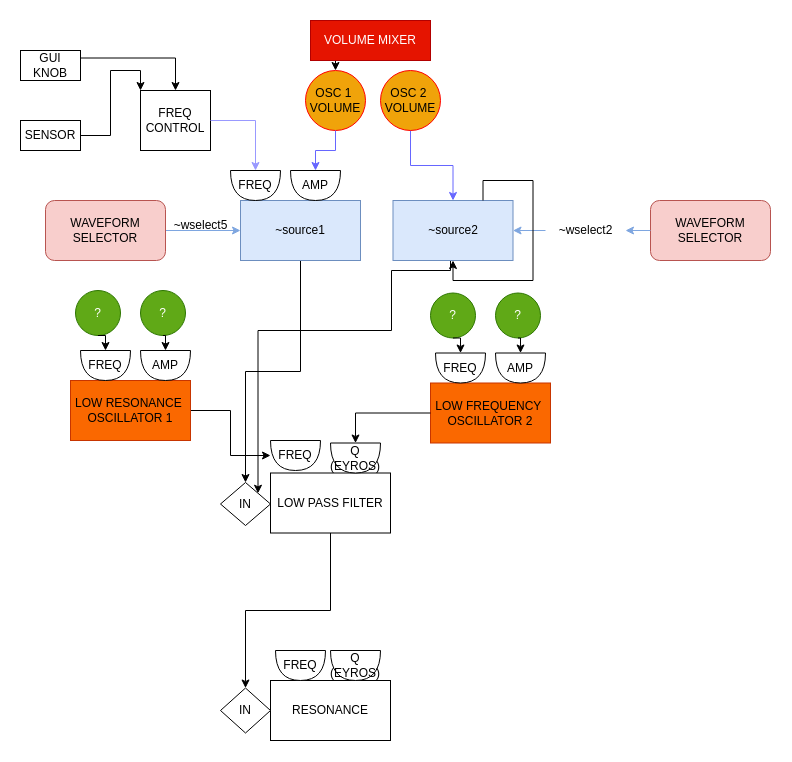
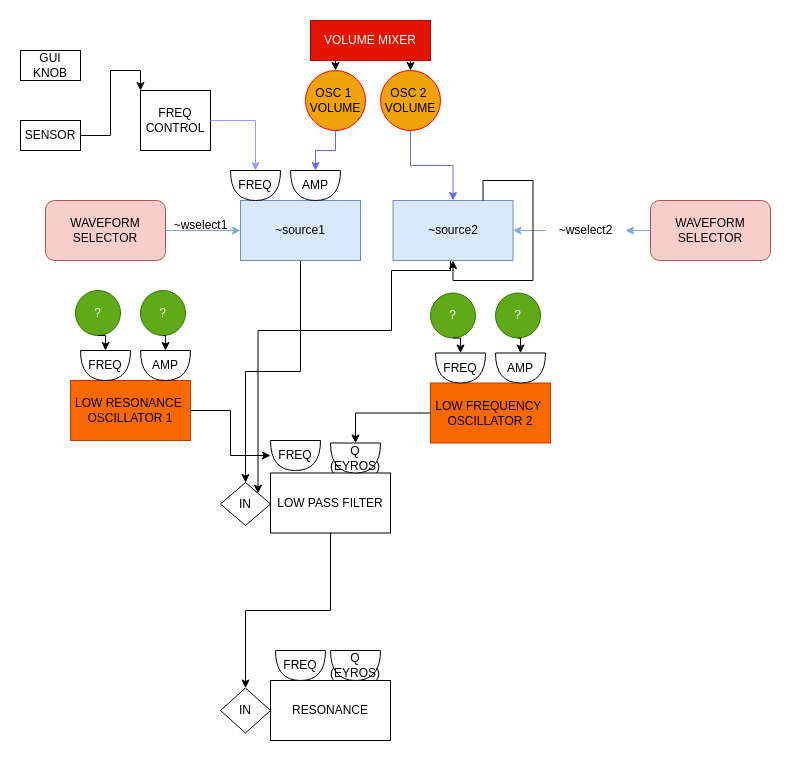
  <mxCell id="0" />
  <mxCell id="1" parent="0" />
  <mxCell id="2" style="edgeStyle=orthogonalEdgeStyle;rounded=0;orthogonalLoop=1;jettySize=auto;html=1;entryX=0.5;entryY=0;entryDx=0;entryDy=0;" edge="1" parent="1" source="3" target="29"><mxGeometry relative="1" as="geometry" /></mxCell>
  <mxCell id="3" value="~source1" style="rounded=0;whiteSpace=wrap;html=1;fillColor=#dae8fc;strokeColor=#6c8ebf;" vertex="1" parent="1"><mxGeometry x="240" y="200" width="120" height="60" as="geometry" /></mxCell>
  <mxCell id="4" style="edgeStyle=orthogonalEdgeStyle;rounded=0;orthogonalLoop=1;jettySize=auto;html=1;entryX=1;entryY=0;entryDx=0;entryDy=0;" edge="1" parent="1" source="5" target="29"><mxGeometry relative="1" as="geometry"><mxPoint x="390" y="350" as="targetPoint" /><Array as="points"><mxPoint x="450" y="270" /><mxPoint x="391" y="270" /><mxPoint x="391" y="330" /><mxPoint x="258" y="330" /></Array></mxGeometry></mxCell>
  <mxCell id="5" value="~source2" style="rounded=0;whiteSpace=wrap;html=1;fillColor=#dae8fc;strokeColor=#6c8ebf;" vertex="1" parent="1"><mxGeometry x="392.5" y="200" width="120" height="60" as="geometry" /></mxCell>
  <mxCell id="6" style="edgeStyle=orthogonalEdgeStyle;rounded=0;orthogonalLoop=1;jettySize=auto;html=1;exitX=0.25;exitY=1;exitDx=0;exitDy=0;entryX=0.5;entryY=0;entryDx=0;entryDy=0;" edge="1" parent="1" source="8" target="9"><mxGeometry relative="1" as="geometry" /></mxCell>
+ <mxCell id="7" style="edgeStyle=orthogonalEdgeStyle;rounded=0;orthogonalLoop=1;jettySize=auto;html=1;exitX=0.75;exitY=1;exitDx=0;exitDy=0;entryX=0.5;entryY=0;entryDx=0;entryDy=0;" edge="1" parent="1" source="8" target="11"><mxGeometry relative="1" as="geometry" /></mxCell>
  <mxCell id="8" value="VOLUME MIXER" style="rounded=0;whiteSpace=wrap;html=1;fillColor=#e51400;strokeColor=#B20000;fontColor=#ffffff;" vertex="1" parent="1"><mxGeometry x="310" width="120" height="40" as="geometry" y="20" /></mxCell>
  <mxCell id="9" value="OSC 1&amp;nbsp;&lt;div&gt;VOLUME&lt;/div&gt;" style="ellipse;whiteSpace=wrap;html=1;aspect=fixed;fillColor=#f0a30a;fontColor=#000000;strokeColor=#FF0000;" vertex="1" parent="1"><mxGeometry x="305" y="70" width="60" height="60" as="geometry" /></mxCell>
  <mxCell id="10" style="edgeStyle=orthogonalEdgeStyle;rounded=0;orthogonalLoop=1;jettySize=auto;html=1;entryX=0.5;entryY=0;entryDx=0;entryDy=0;strokeColor=#6666FF;" edge="1" parent="1" source="11" target="5"><mxGeometry relative="1" as="geometry" /></mxCell>
  <mxCell id="11" value="OSC 2&amp;nbsp;&lt;div&gt;VOLUME&lt;/div&gt;" style="ellipse;whiteSpace=wrap;html=1;aspect=fixed;fillColor=#f0a30a;fontColor=#000000;strokeColor=#FF0000;" vertex="1" parent="1"><mxGeometry x="380" y="70" width="60" height="60" as="geometry" /></mxCell>
  <mxCell id="12" style="edgeStyle=orthogonalEdgeStyle;rounded=0;orthogonalLoop=1;jettySize=auto;html=1;exitX=1;exitY=0.5;exitDx=0;exitDy=0;strokeColor=#7EA6E0;" edge="1" parent="1" source="13" target="3"><mxGeometry relative="1" as="geometry" /></mxCell>
  <mxCell id="13" value="WAVEFORM&lt;div&gt;SELECTOR&lt;/div&gt;" style="rounded=1;whiteSpace=wrap;html=1;fillColor=#f8cecc;strokeColor=#b85450;" vertex="1" parent="1"><mxGeometry x="45" y="200" width="120" height="60" as="geometry" /></mxCell>
  <mxCell id="14" style="edgeStyle=orthogonalEdgeStyle;rounded=0;orthogonalLoop=1;jettySize=auto;html=1;exitX=0;exitY=0.5;exitDx=0;exitDy=0;entryX=1;entryY=0.5;entryDx=0;entryDy=0;strokeColor=#7EA6E0;" edge="1" parent="1" source="54" target="5"><mxGeometry relative="1" as="geometry" /></mxCell>
  <mxCell id="15" value="&lt;div&gt;WAVEFORM&lt;/div&gt;&lt;div&gt;SELECTOR&lt;/div&gt;" style="rounded=1;whiteSpace=wrap;html=1;fillColor=#f8cecc;strokeColor=#b85450;" vertex="1" parent="1"><mxGeometry x="650" y="200" width="120" height="60" as="geometry" /></mxCell>
  <mxCell id="16" value="?" style="ellipse;whiteSpace=wrap;html=1;aspect=fixed;fillColor=#60a917;fontColor=#ffffff;strokeColor=#2D7600;" vertex="1" parent="1"><mxGeometry x="75" y="290" width="45" height="45" as="geometry" /></mxCell>
  <mxCell id="17" style="edgeStyle=orthogonalEdgeStyle;rounded=0;orthogonalLoop=1;jettySize=auto;html=1;" edge="1" parent="1" source="18" target="37"><mxGeometry relative="1" as="geometry" /></mxCell>
  <mxCell id="18" value="LOW RESONANCE&amp;nbsp;&lt;div&gt;OSCILLATOR 1&lt;/div&gt;" style="rounded=0;whiteSpace=wrap;html=1;fillColor=#fa6800;fontColor=#000000;strokeColor=#C73500;" vertex="1" parent="1"><mxGeometry x="70" y="380" width="120" height="60" as="geometry" /></mxCell>
  <mxCell id="19" style="edgeStyle=orthogonalEdgeStyle;rounded=0;orthogonalLoop=1;jettySize=auto;html=1;exitX=0.5;exitY=1;exitDx=0;exitDy=0;" edge="1" parent="1"><mxGeometry relative="1" as="geometry"><mxPoint x="275" y="390" as="sourcePoint" /><mxPoint x="275" y="390" as="targetPoint" /></mxGeometry></mxCell>
  <mxCell id="20" value="FREQ" style="shape=or;whiteSpace=wrap;html=1;direction=south;" vertex="1" parent="1"><mxGeometry x="230" y="170" width="50" height="30" as="geometry" /></mxCell>
  <mxCell id="21" value="AMP" style="shape=or;whiteSpace=wrap;html=1;direction=south;" vertex="1" parent="1"><mxGeometry x="290" y="170" width="50" height="30" as="geometry" /></mxCell>
  <mxCell id="22" style="edgeStyle=orthogonalEdgeStyle;rounded=0;orthogonalLoop=1;jettySize=auto;html=1;exitX=0.5;exitY=1;exitDx=0;exitDy=0;entryX=0;entryY=0.5;entryDx=0;entryDy=0;entryPerimeter=0;strokeColor=#6666FF;" edge="1" parent="1" source="9" target="21"><mxGeometry relative="1" as="geometry" /></mxCell>
  <mxCell id="23" value="FREQ CONTROL" style="rounded=0;whiteSpace=wrap;html=1;" vertex="1" parent="1"><mxGeometry x="140" y="90" width="70" height="60" as="geometry" /></mxCell>
  <mxCell id="24" style="edgeStyle=orthogonalEdgeStyle;rounded=0;orthogonalLoop=1;jettySize=auto;html=1;entryX=0;entryY=0.5;entryDx=0;entryDy=0;entryPerimeter=0;strokeColor=#9999FF;" edge="1" parent="1" source="23" target="20"><mxGeometry relative="1" as="geometry" /></mxCell>
- <mxCell id="25" style="edgeStyle=orthogonalEdgeStyle;rounded=0;orthogonalLoop=1;jettySize=auto;html=1;exitX=1;exitY=0.25;exitDx=0;exitDy=0;entryX=0.5;entryY=0;entryDx=0;entryDy=0;" edge="1" parent="1" source="26" target="23"><mxGeometry relative="1" as="geometry" /></mxCell>
  <mxCell id="26" value="GUI KNOB" style="rounded=0;whiteSpace=wrap;html=1;" vertex="1" parent="1"><mxGeometry x="20" y="50" width="60" height="30" as="geometry" /></mxCell>
  <mxCell id="27" style="edgeStyle=orthogonalEdgeStyle;rounded=0;orthogonalLoop=1;jettySize=auto;html=1;exitX=1;exitY=0.5;exitDx=0;exitDy=0;entryX=0;entryY=0;entryDx=0;entryDy=0;" edge="1" parent="1" source="28" target="23"><mxGeometry relative="1" as="geometry" /></mxCell>
  <mxCell id="28" value="SENSOR" style="rounded=0;whiteSpace=wrap;html=1;" vertex="1" parent="1"><mxGeometry x="20" y="120" width="60" height="30" as="geometry" /></mxCell>
  <mxCell id="29" value="IN" style="rhombus;whiteSpace=wrap;html=1;" vertex="1" parent="1"><mxGeometry x="220" y="482" width="50" height="43" as="geometry" /></mxCell>
  <mxCell id="30" value="FREQ" style="shape=or;whiteSpace=wrap;html=1;direction=south;" vertex="1" parent="1"><mxGeometry x="80" y="350" width="50" height="30" as="geometry" /></mxCell>
  <mxCell id="31" value="AMP" style="shape=or;whiteSpace=wrap;html=1;direction=south;" vertex="1" parent="1"><mxGeometry x="140" y="350" width="50" height="30" as="geometry" /></mxCell>
  <mxCell id="32" value="?" style="ellipse;whiteSpace=wrap;html=1;aspect=fixed;fillColor=#60a917;fontColor=#ffffff;strokeColor=#2D7600;" vertex="1" parent="1"><mxGeometry x="140" y="290" width="45" height="45" as="geometry" /></mxCell>
  <mxCell id="33" style="edgeStyle=orthogonalEdgeStyle;rounded=0;orthogonalLoop=1;jettySize=auto;html=1;exitX=0.5;exitY=1;exitDx=0;exitDy=0;entryX=0;entryY=0.5;entryDx=0;entryDy=0;entryPerimeter=0;" edge="1" parent="1" source="32" target="31"><mxGeometry relative="1" as="geometry" /></mxCell>
  <mxCell id="34" style="edgeStyle=orthogonalEdgeStyle;rounded=0;orthogonalLoop=1;jettySize=auto;html=1;exitX=0.5;exitY=1;exitDx=0;exitDy=0;entryX=0;entryY=0.5;entryDx=0;entryDy=0;entryPerimeter=0;" edge="1" parent="1" source="16" target="30"><mxGeometry relative="1" as="geometry" /></mxCell>
  <mxCell id="35" style="edgeStyle=orthogonalEdgeStyle;rounded=0;orthogonalLoop=1;jettySize=auto;html=1;exitX=0.5;exitY=1;exitDx=0;exitDy=0;entryX=0.5;entryY=0;entryDx=0;entryDy=0;" edge="1" parent="1" source="36" target="48"><mxGeometry relative="1" as="geometry" /></mxCell>
  <mxCell id="36" value="LOW PASS FILTER" style="rounded=0;whiteSpace=wrap;html=1;" vertex="1" parent="1"><mxGeometry x="270" y="472.5" width="120" height="60" as="geometry" /></mxCell>
  <mxCell id="37" value="FREQ" style="shape=or;whiteSpace=wrap;html=1;direction=south;" vertex="1" parent="1"><mxGeometry x="270" y="440" width="50" height="30" as="geometry" /></mxCell>
  <mxCell id="38" value="Q (EYROS)" style="shape=or;whiteSpace=wrap;html=1;direction=south;" vertex="1" parent="1"><mxGeometry x="330" y="442.5" width="50" height="30" as="geometry" /></mxCell>
  <mxCell id="39" value="?" style="ellipse;whiteSpace=wrap;html=1;aspect=fixed;fillColor=#60a917;fontColor=#ffffff;strokeColor=#2D7600;" vertex="1" parent="1"><mxGeometry x="430" y="292.5" width="45" height="45" as="geometry" /></mxCell>
  <mxCell id="40" value="LOW FREQUENCY&amp;nbsp;&lt;div&gt;OSCILLATOR 2&lt;/div&gt;" style="rounded=0;whiteSpace=wrap;html=1;fillColor=#fa6800;fontColor=#000000;strokeColor=#C73500;" vertex="1" parent="1"><mxGeometry x="430" y="382.5" width="120" height="60" as="geometry" /></mxCell>
  <mxCell id="41" value="FREQ" style="shape=or;whiteSpace=wrap;html=1;direction=south;" vertex="1" parent="1"><mxGeometry x="435" y="352.5" width="50" height="30" as="geometry" /></mxCell>
  <mxCell id="42" value="AMP" style="shape=or;whiteSpace=wrap;html=1;direction=south;" vertex="1" parent="1"><mxGeometry x="495" y="352.5" width="50" height="30" as="geometry" /></mxCell>
  <mxCell id="43" value="?" style="ellipse;whiteSpace=wrap;html=1;aspect=fixed;fillColor=#60a917;fontColor=#ffffff;strokeColor=#2D7600;" vertex="1" parent="1"><mxGeometry x="495" y="292.5" width="45" height="45" as="geometry" /></mxCell>
  <mxCell id="44" style="edgeStyle=orthogonalEdgeStyle;rounded=0;orthogonalLoop=1;jettySize=auto;html=1;exitX=0.5;exitY=1;exitDx=0;exitDy=0;entryX=0;entryY=0.5;entryDx=0;entryDy=0;entryPerimeter=0;" edge="1" parent="1" source="43" target="42"><mxGeometry relative="1" as="geometry" /></mxCell>
  <mxCell id="45" style="edgeStyle=orthogonalEdgeStyle;rounded=0;orthogonalLoop=1;jettySize=auto;html=1;exitX=0.5;exitY=1;exitDx=0;exitDy=0;entryX=0;entryY=0.5;entryDx=0;entryDy=0;entryPerimeter=0;" edge="1" parent="1" source="39" target="41"><mxGeometry relative="1" as="geometry" /></mxCell>
  <mxCell id="46" style="edgeStyle=orthogonalEdgeStyle;rounded=0;orthogonalLoop=1;jettySize=auto;html=1;exitX=0;exitY=0.5;exitDx=0;exitDy=0;entryX=0;entryY=0.5;entryDx=0;entryDy=0;entryPerimeter=0;" edge="1" parent="1" source="40" target="38"><mxGeometry relative="1" as="geometry" /></mxCell>
  <mxCell id="47" value="RESONANCE" style="rounded=0;whiteSpace=wrap;html=1;" vertex="1" parent="1"><mxGeometry x="270" y="680" width="120" height="60" as="geometry" /></mxCell>
  <mxCell id="48" value="IN" style="rhombus;whiteSpace=wrap;html=1;" vertex="1" parent="1"><mxGeometry x="220" y="687.5" width="50" height="45" as="geometry" /></mxCell>
  <mxCell id="49" value="Q (EYROS)" style="shape=or;whiteSpace=wrap;html=1;direction=south;" vertex="1" parent="1"><mxGeometry x="330" y="650" width="50" height="30" as="geometry" /></mxCell>
  <mxCell id="50" value="FREQ" style="shape=or;whiteSpace=wrap;html=1;direction=south;" vertex="1" parent="1"><mxGeometry x="275" y="650" width="50" height="30" as="geometry" /></mxCell>
  <mxCell id="51" style="edgeStyle=orthogonalEdgeStyle;rounded=0;orthogonalLoop=1;jettySize=auto;html=1;exitX=0.75;exitY=0;exitDx=0;exitDy=0;" edge="1" parent="1" source="5" target="5"><mxGeometry relative="1" as="geometry" /></mxCell>
- <mxCell id="52" value="~wselect5" style="text;html=1;align=center;verticalAlign=middle;resizable=0;points=[];autosize=1;strokeColor=none;fillColor=none;" vertex="1" parent="1"><mxGeometry x="160" y="210" width="80" height="30" as="geometry" /></mxCell>
+ <mxCell id="52" value="~wselect1" style="text;html=1;align=center;verticalAlign=middle;resizable=0;points=[];autosize=1;strokeColor=none;fillColor=none;" vertex="1" parent="1"><mxGeometry x="160" y="210" width="80" height="30" as="geometry" /></mxCell>
  <mxCell id="53" value="" style="edgeStyle=orthogonalEdgeStyle;rounded=0;orthogonalLoop=1;jettySize=auto;html=1;exitX=0;exitY=0.5;exitDx=0;exitDy=0;entryX=1;entryY=0.5;entryDx=0;entryDy=0;strokeColor=#7EA6E0;" edge="1" parent="1" source="15" target="54"><mxGeometry relative="1" as="geometry"><mxPoint x="590" y="230" as="sourcePoint" /><mxPoint x="513" y="230" as="targetPoint" /></mxGeometry></mxCell>
  <mxCell id="54" value="~wselect2" style="text;html=1;align=center;verticalAlign=middle;resizable=0;points=[];autosize=1;strokeColor=none;fillColor=none;" vertex="1" parent="1"><mxGeometry x="545" y="215" width="80" height="30" as="geometry" /></mxCell>
